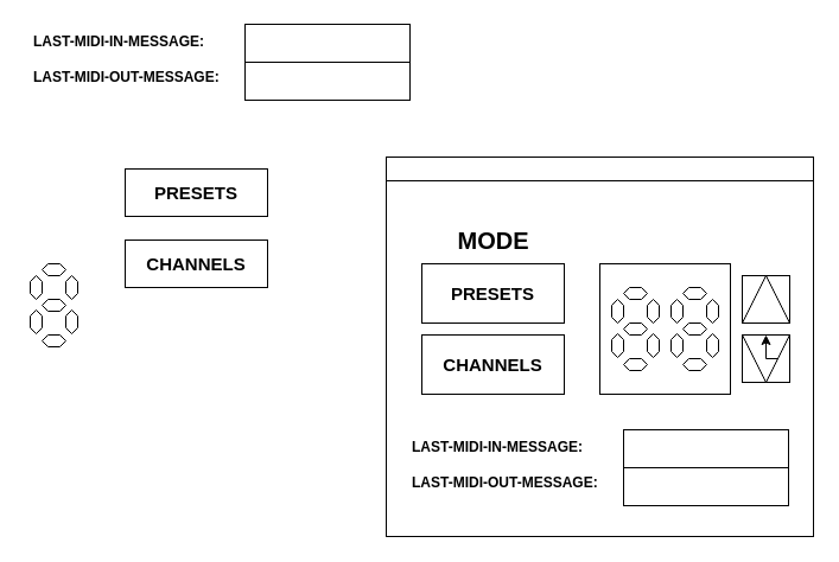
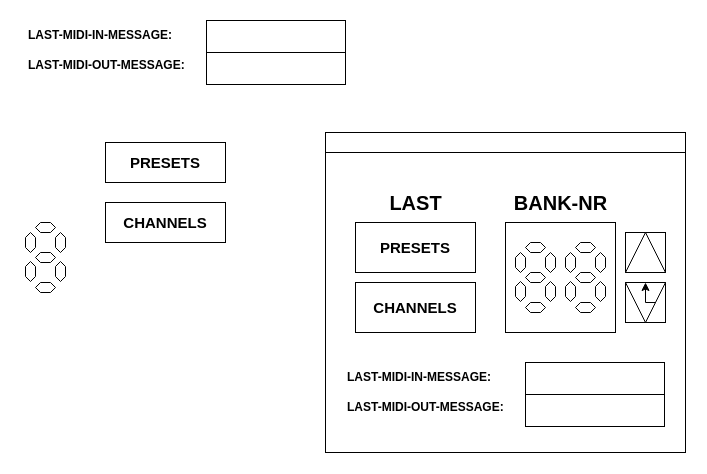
  <mxCell id="0" />
  <mxCell id="1" parent="0" />
  <mxCell id="2" value="" style="rounded=0;whiteSpace=wrap;html=1;" parent="1" vertex="1"><mxGeometry x="325" y="132" width="360" height="320" as="geometry" /></mxCell>
  <mxCell id="3" value="" style="group" parent="1" vertex="1" connectable="0"><mxGeometry x="25" y="222" width="40" height="70" as="geometry" /></mxCell>
  <mxCell id="4" value="" style="shape=hexagon;perimeter=hexagonPerimeter2;whiteSpace=wrap;html=1;size=0.25" parent="3" vertex="1"><mxGeometry x="10" width="20" height="10" as="geometry" /></mxCell>
  <mxCell id="5" value="" style="shape=hexagon;perimeter=hexagonPerimeter2;whiteSpace=wrap;html=1;size=0.25;rotation=90;" parent="3" vertex="1"><mxGeometry x="-5" y="15" width="20" height="10" as="geometry" /></mxCell>
  <mxCell id="6" value="" style="shape=hexagon;perimeter=hexagonPerimeter2;whiteSpace=wrap;html=1;size=0.25;rotation=90;" parent="3" vertex="1"><mxGeometry x="-5" y="44" width="20" height="10" as="geometry" /></mxCell>
  <mxCell id="7" value="" style="shape=hexagon;perimeter=hexagonPerimeter2;whiteSpace=wrap;html=1;size=0.25;rotation=90;" parent="3" vertex="1"><mxGeometry x="25" y="15" width="20" height="10" as="geometry" /></mxCell>
  <mxCell id="8" value="" style="shape=hexagon;perimeter=hexagonPerimeter2;whiteSpace=wrap;html=1;size=0.25" parent="3" vertex="1"><mxGeometry x="10" y="60" width="20" height="10" as="geometry" /></mxCell>
  <mxCell id="9" value="" style="shape=hexagon;perimeter=hexagonPerimeter2;whiteSpace=wrap;html=1;size=0.25;rotation=90;" parent="3" vertex="1"><mxGeometry x="25" y="44" width="20" height="10" as="geometry" /></mxCell>
  <mxCell id="10" value="" style="shape=hexagon;perimeter=hexagonPerimeter2;whiteSpace=wrap;html=1;size=0.25" parent="3" vertex="1"><mxGeometry x="10" y="30" width="20" height="10" as="geometry" /></mxCell>
  <mxCell id="11" value="" style="group" parent="1" vertex="1" connectable="0"><mxGeometry x="500" y="182" width="120" height="150" as="geometry" /></mxCell>
+ <mxCell id="12" value="&lt;font size=&quot;1&quot;&gt;&lt;b style=&quot;font-size: 20px;&quot;&gt;BANK-NR&lt;/b&gt;&lt;/font&gt;" style="text;html=1;align=center;verticalAlign=middle;resizable=0;points=[];autosize=1;strokeColor=none;fillColor=none;" parent="11" vertex="1"><mxGeometry width="120" height="40" as="geometry" /></mxCell>
  <mxCell id="13" value="" style="group" parent="11" vertex="1" connectable="0"><mxGeometry x="5" y="40" width="110" height="110" as="geometry" /></mxCell>
  <mxCell id="14" value="" style="whiteSpace=wrap;html=1;aspect=fixed;" parent="13" vertex="1"><mxGeometry width="110" height="110" as="geometry" /></mxCell>
  <mxCell id="15" value="" style="group" parent="13" vertex="1" connectable="0"><mxGeometry x="60" y="20" width="40" height="70" as="geometry" /></mxCell>
  <mxCell id="16" value="" style="shape=hexagon;perimeter=hexagonPerimeter2;whiteSpace=wrap;html=1;size=0.25" parent="15" vertex="1"><mxGeometry x="10" width="20" height="10" as="geometry" /></mxCell>
  <mxCell id="17" value="" style="shape=hexagon;perimeter=hexagonPerimeter2;whiteSpace=wrap;html=1;size=0.25;rotation=90;" parent="15" vertex="1"><mxGeometry x="-5" y="15" width="20" height="10" as="geometry" /></mxCell>
  <mxCell id="18" value="" style="shape=hexagon;perimeter=hexagonPerimeter2;whiteSpace=wrap;html=1;size=0.25;rotation=90;" parent="15" vertex="1"><mxGeometry x="-5" y="44" width="20" height="10" as="geometry" /></mxCell>
  <mxCell id="19" value="" style="shape=hexagon;perimeter=hexagonPerimeter2;whiteSpace=wrap;html=1;size=0.25;rotation=90;" parent="15" vertex="1"><mxGeometry x="25" y="15" width="20" height="10" as="geometry" /></mxCell>
  <mxCell id="20" value="" style="shape=hexagon;perimeter=hexagonPerimeter2;whiteSpace=wrap;html=1;size=0.25" parent="15" vertex="1"><mxGeometry x="10" y="60" width="20" height="10" as="geometry" /></mxCell>
  <mxCell id="21" value="" style="shape=hexagon;perimeter=hexagonPerimeter2;whiteSpace=wrap;html=1;size=0.25;rotation=90;" parent="15" vertex="1"><mxGeometry x="25" y="44" width="20" height="10" as="geometry" /></mxCell>
  <mxCell id="22" value="" style="shape=hexagon;perimeter=hexagonPerimeter2;whiteSpace=wrap;html=1;size=0.25" parent="15" vertex="1"><mxGeometry x="10" y="30" width="20" height="10" as="geometry" /></mxCell>
  <mxCell id="23" value="" style="group" parent="13" vertex="1" connectable="0"><mxGeometry x="10" y="20" width="40" height="70" as="geometry" /></mxCell>
  <mxCell id="24" value="" style="shape=hexagon;perimeter=hexagonPerimeter2;whiteSpace=wrap;html=1;size=0.25" parent="23" vertex="1"><mxGeometry x="10" width="20" height="10" as="geometry" /></mxCell>
  <mxCell id="25" value="" style="shape=hexagon;perimeter=hexagonPerimeter2;whiteSpace=wrap;html=1;size=0.25;rotation=90;" parent="23" vertex="1"><mxGeometry x="-5" y="15" width="20" height="10" as="geometry" /></mxCell>
  <mxCell id="26" value="" style="shape=hexagon;perimeter=hexagonPerimeter2;whiteSpace=wrap;html=1;size=0.25;rotation=90;" parent="23" vertex="1"><mxGeometry x="-5" y="44" width="20" height="10" as="geometry" /></mxCell>
  <mxCell id="27" value="" style="shape=hexagon;perimeter=hexagonPerimeter2;whiteSpace=wrap;html=1;size=0.25;rotation=90;" parent="23" vertex="1"><mxGeometry x="25" y="15" width="20" height="10" as="geometry" /></mxCell>
  <mxCell id="28" value="" style="shape=hexagon;perimeter=hexagonPerimeter2;whiteSpace=wrap;html=1;size=0.25" parent="23" vertex="1"><mxGeometry x="10" y="60" width="20" height="10" as="geometry" /></mxCell>
  <mxCell id="29" value="" style="shape=hexagon;perimeter=hexagonPerimeter2;whiteSpace=wrap;html=1;size=0.25;rotation=90;" parent="23" vertex="1"><mxGeometry x="25" y="44" width="20" height="10" as="geometry" /></mxCell>
  <mxCell id="30" value="" style="shape=hexagon;perimeter=hexagonPerimeter2;whiteSpace=wrap;html=1;size=0.25" parent="23" vertex="1"><mxGeometry x="10" y="30" width="20" height="10" as="geometry" /></mxCell>
  <mxCell id="31" value="" style="group;rotation=90;" parent="1" vertex="1" connectable="0"><mxGeometry x="625" y="282" width="40" height="40" as="geometry" /></mxCell>
  <mxCell id="32" value="" style="whiteSpace=wrap;html=1;aspect=fixed;rotation=90;" parent="31" vertex="1"><mxGeometry width="40" height="40" as="geometry" /></mxCell>
  <mxCell id="33" value="" style="triangle;whiteSpace=wrap;html=1;fillStyle=solid;fillColor=#FFFFFF;rotation=90;" parent="31" vertex="1"><mxGeometry width="40" height="40" as="geometry" /></mxCell>
  <mxCell id="34" style="edgeStyle=orthogonalEdgeStyle;rounded=0;orthogonalLoop=1;jettySize=auto;html=1;exitX=0.5;exitY=0;exitDx=0;exitDy=0;entryX=0;entryY=0.5;entryDx=0;entryDy=0;" parent="31" source="33" target="33" edge="1"><mxGeometry relative="1" as="geometry" /></mxCell>
  <mxCell id="35" value="" style="group;rotation=-90;" parent="1" vertex="1" connectable="0"><mxGeometry x="625" y="232" width="40" height="40" as="geometry" /></mxCell>
  <mxCell id="36" value="" style="whiteSpace=wrap;html=1;aspect=fixed;rotation=-90;" parent="35" vertex="1"><mxGeometry width="40" height="40" as="geometry" /></mxCell>
  <mxCell id="37" value="" style="triangle;whiteSpace=wrap;html=1;fillStyle=solid;fillColor=#FFFFFF;rotation=-90;" parent="35" vertex="1"><mxGeometry width="40" height="40" as="geometry" /></mxCell>
- <mxCell id="38" value="&lt;font size=&quot;1&quot;&gt;&lt;b style=&quot;font-size: 20px;&quot;&gt;MODE&lt;/b&gt;&lt;/font&gt;" style="text;html=1;align=center;verticalAlign=middle;resizable=0;points=[];autosize=1;strokeColor=none;fillColor=none;" parent="1" vertex="1"><mxGeometry x="375" y="182" width="80" height="40" as="geometry" /></mxCell>
+ <mxCell id="38" value="&lt;font size=&quot;1&quot;&gt;&lt;b style=&quot;font-size: 20px;&quot;&gt;LAST&lt;/b&gt;&lt;/font&gt;" style="text;html=1;align=center;verticalAlign=middle;resizable=0;points=[];autosize=1;strokeColor=none;fillColor=none;" parent="1" vertex="1"><mxGeometry x="375" y="182" width="80" height="40" as="geometry" /></mxCell>
  <mxCell id="39" value="&lt;b&gt;&lt;font style=&quot;font-size: 15px;&quot;&gt;PRESETS&lt;/font&gt;&lt;/b&gt;" style="rounded=0;whiteSpace=wrap;html=1;" parent="1" vertex="1"><mxGeometry x="105" y="142" width="120" height="40" as="geometry" /></mxCell>
  <mxCell id="40" value="&lt;b&gt;&lt;font style=&quot;font-size: 15px;&quot;&gt;CHANNELS&lt;/font&gt;&lt;/b&gt;" style="rounded=0;whiteSpace=wrap;html=1;" parent="1" vertex="1"><mxGeometry x="105" y="202" width="120" height="40" as="geometry" /></mxCell>
  <mxCell id="41" value="&lt;b&gt;&lt;font style=&quot;font-size: 15px;&quot;&gt;PRESETS&lt;/font&gt;&lt;/b&gt;" style="rounded=0;whiteSpace=wrap;html=1;" parent="1" vertex="1"><mxGeometry x="355" y="222" width="120" height="50" as="geometry" /></mxCell>
  <mxCell id="42" value="&lt;b&gt;&lt;font style=&quot;font-size: 15px;&quot;&gt;CHANNELS&lt;/font&gt;&lt;/b&gt;" style="rounded=0;whiteSpace=wrap;html=1;" parent="1" vertex="1"><mxGeometry x="355" y="282" width="120" height="50" as="geometry" /></mxCell>
  <mxCell id="43" value="&lt;div align=&quot;left&quot;&gt;&lt;b&gt;LAST-MIDI-IN-MESSAGE:&lt;/b&gt;&lt;/div&gt;" style="text;html=1;align=left;verticalAlign=middle;resizable=0;points=[];autosize=1;strokeColor=none;fillColor=none;" parent="1" vertex="1"><mxGeometry x="26" y="20" width="170" height="30" as="geometry" /></mxCell>
  <mxCell id="44" value="&lt;div align=&quot;left&quot;&gt;&lt;b&gt;LAST-MIDI-OUT-MESSAGE:&lt;/b&gt;&lt;/div&gt;" style="text;html=1;align=left;verticalAlign=middle;resizable=0;points=[];autosize=1;strokeColor=none;fillColor=none;" parent="1" vertex="1"><mxGeometry x="26" y="50" width="180" height="30" as="geometry" /></mxCell>
  <mxCell id="45" value="&lt;div align=&quot;left&quot;&gt;&lt;b&gt;LAST-MIDI-IN-MESSAGE:&lt;/b&gt;&lt;/div&gt;" style="text;html=1;align=left;verticalAlign=middle;resizable=0;points=[];autosize=1;strokeColor=none;fillColor=none;" parent="1" vertex="1"><mxGeometry x="345" y="362" width="170" height="30" as="geometry" /></mxCell>
  <mxCell id="46" value="&lt;div align=&quot;left&quot;&gt;&lt;b&gt;LAST-MIDI-OUT-MESSAGE:&lt;/b&gt;&lt;/div&gt;" style="text;html=1;align=left;verticalAlign=middle;resizable=0;points=[];autosize=1;strokeColor=none;fillColor=none;" parent="1" vertex="1"><mxGeometry x="345" y="392" width="180" height="30" as="geometry" /></mxCell>
  <mxCell id="47" value="" style="rounded=0;whiteSpace=wrap;html=1;" parent="1" vertex="1"><mxGeometry x="206" y="20" width="139" height="32" as="geometry" /></mxCell>
  <mxCell id="48" value="" style="rounded=0;whiteSpace=wrap;html=1;" parent="1" vertex="1"><mxGeometry x="206" y="52" width="139" height="32" as="geometry" /></mxCell>
  <mxCell id="49" value="" style="rounded=0;whiteSpace=wrap;html=1;" parent="1" vertex="1"><mxGeometry x="525" y="362" width="139" height="32" as="geometry" /></mxCell>
  <mxCell id="50" value="" style="rounded=0;whiteSpace=wrap;html=1;" parent="1" vertex="1"><mxGeometry x="525" y="394" width="139" height="32" as="geometry" /></mxCell>
  <mxCell id="51" value="" style="rounded=0;whiteSpace=wrap;html=1;" parent="1" vertex="1"><mxGeometry x="325" y="132" width="360" height="20" as="geometry" /></mxCell>
